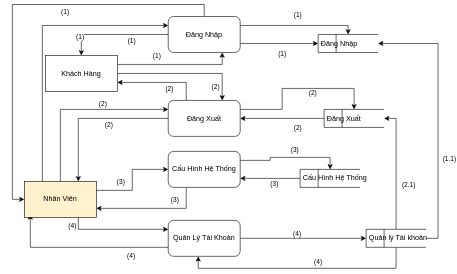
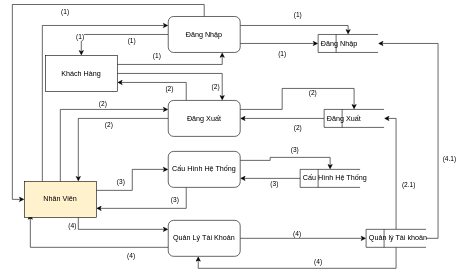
  <mxCell id="0" />
  <mxCell id="1" parent="0" />
  <mxCell id="2" style="edgeStyle=orthogonalEdgeStyle;rounded=0;orthogonalLoop=1;jettySize=auto;html=1;exitX=0.5;exitY=0;exitDx=0;exitDy=0;entryX=0;entryY=0.5;entryDx=0;entryDy=0;" edge="1" parent="1" source="7" target="34"><mxGeometry relative="1" as="geometry" /></mxCell>
  <mxCell id="3" value="&lt;font style=&quot;vertical-align: inherit&quot;&gt;&lt;font style=&quot;vertical-align: inherit&quot;&gt;(1)&lt;/font&gt;&lt;/font&gt;" style="edgeLabel;html=1;align=center;verticalAlign=middle;resizable=0;points=[];" vertex="1" connectable="0" parent="2"><mxGeometry x="0.247" y="-1" relative="1" as="geometry"><mxPoint x="241" y="-2" as="offset" /></mxGeometry></mxCell>
  <mxCell id="4" style="edgeStyle=orthogonalEdgeStyle;rounded=0;orthogonalLoop=1;jettySize=auto;html=1;exitX=0;exitY=0.5;exitDx=0;exitDy=0;entryX=0.5;entryY=0;entryDx=0;entryDy=0;" edge="1" parent="1" source="7" target="29"><mxGeometry relative="1" as="geometry" /></mxCell>
  <mxCell id="5" style="edgeStyle=orthogonalEdgeStyle;rounded=0;orthogonalLoop=1;jettySize=auto;html=1;exitX=1;exitY=0.25;exitDx=0;exitDy=0;entryX=0.5;entryY=0;entryDx=0;entryDy=0;" edge="1" parent="1" source="7" target="18"><mxGeometry relative="1" as="geometry"><Array as="points"><mxPoint x="580" y="35" /></Array></mxGeometry></mxCell>
  <mxCell id="6" style="edgeStyle=orthogonalEdgeStyle;rounded=0;orthogonalLoop=1;jettySize=auto;html=1;exitX=1;exitY=0.75;exitDx=0;exitDy=0;entryX=0;entryY=0.5;entryDx=0;entryDy=0;" edge="1" parent="1" source="7" target="18"><mxGeometry relative="1" as="geometry" /></mxCell>
  <mxCell id="7" value="&lt;font style=&quot;vertical-align: inherit&quot;&gt;&lt;font style=&quot;vertical-align: inherit&quot;&gt;Đăng Nhập&lt;/font&gt;&lt;/font&gt;" style="rounded=1;whiteSpace=wrap;html=1;" vertex="1" parent="1"><mxGeometry x="280" y="20" width="120" height="60" as="geometry" /></mxCell>
  <mxCell id="8" style="edgeStyle=orthogonalEdgeStyle;rounded=0;orthogonalLoop=1;jettySize=auto;html=1;exitX=0.25;exitY=0;exitDx=0;exitDy=0;entryX=1;entryY=0.75;entryDx=0;entryDy=0;" edge="1" parent="1" source="11" target="29"><mxGeometry relative="1" as="geometry" /></mxCell>
  <mxCell id="9" style="edgeStyle=orthogonalEdgeStyle;rounded=0;orthogonalLoop=1;jettySize=auto;html=1;exitX=0;exitY=0.5;exitDx=0;exitDy=0;entryX=0.75;entryY=0;entryDx=0;entryDy=0;" edge="1" parent="1" source="11" target="34"><mxGeometry relative="1" as="geometry" /></mxCell>
  <mxCell id="10" style="edgeStyle=orthogonalEdgeStyle;rounded=0;orthogonalLoop=1;jettySize=auto;html=1;exitX=1;exitY=0.25;exitDx=0;exitDy=0;entryX=0.5;entryY=0;entryDx=0;entryDy=0;" edge="1" parent="1" source="11" target="20"><mxGeometry relative="1" as="geometry" /></mxCell>
  <mxCell id="11" value="&lt;font style=&quot;vertical-align: inherit&quot;&gt;&lt;font style=&quot;vertical-align: inherit&quot;&gt;Đăng Xuất&lt;/font&gt;&lt;/font&gt;" style="rounded=1;whiteSpace=wrap;html=1;" vertex="1" parent="1"><mxGeometry x="280" y="160" width="120" height="60" as="geometry" /></mxCell>
  <mxCell id="12" style="edgeStyle=orthogonalEdgeStyle;rounded=0;orthogonalLoop=1;jettySize=auto;html=1;exitX=0.25;exitY=1;exitDx=0;exitDy=0;entryX=1;entryY=0.75;entryDx=0;entryDy=0;" edge="1" parent="1" source="14" target="34"><mxGeometry relative="1" as="geometry" /></mxCell>
  <mxCell id="13" style="edgeStyle=orthogonalEdgeStyle;rounded=0;orthogonalLoop=1;jettySize=auto;html=1;exitX=1;exitY=0.25;exitDx=0;exitDy=0;entryX=0.5;entryY=0;entryDx=0;entryDy=0;" edge="1" parent="1" source="14" target="26"><mxGeometry relative="1" as="geometry" /></mxCell>
  <mxCell id="14" value="&lt;font style=&quot;vertical-align: inherit&quot;&gt;&lt;font style=&quot;vertical-align: inherit&quot;&gt;Cấu Hình Hệ Thống&lt;/font&gt;&lt;/font&gt;" style="rounded=1;whiteSpace=wrap;html=1;" vertex="1" parent="1"><mxGeometry x="280" y="245" width="120" height="60" as="geometry" /></mxCell>
  <mxCell id="15" style="edgeStyle=orthogonalEdgeStyle;rounded=0;orthogonalLoop=1;jettySize=auto;html=1;exitX=0;exitY=0.75;exitDx=0;exitDy=0;entryX=0.083;entryY=0.917;entryDx=0;entryDy=0;entryPerimeter=0;" edge="1" parent="1" source="17" target="34"><mxGeometry relative="1" as="geometry"><mxPoint x="50" y="360" as="targetPoint" /><Array as="points"><mxPoint x="50" y="405" /></Array></mxGeometry></mxCell>
  <mxCell id="16" style="edgeStyle=orthogonalEdgeStyle;rounded=0;orthogonalLoop=1;jettySize=auto;html=1;exitX=1;exitY=0.5;exitDx=0;exitDy=0;entryX=0;entryY=0.5;entryDx=0;entryDy=0;" edge="1" parent="1" source="17" target="24"><mxGeometry relative="1" as="geometry" /></mxCell>
  <mxCell id="17" value="&lt;font style=&quot;vertical-align: inherit&quot;&gt;&lt;font style=&quot;vertical-align: inherit&quot;&gt;Quản Lý Tài Khoản&lt;/font&gt;&lt;/font&gt;" style="rounded=1;whiteSpace=wrap;html=1;" vertex="1" parent="1"><mxGeometry x="280" y="360" width="120" height="60" as="geometry" /></mxCell>
  <mxCell id="18" value="&lt;font style=&quot;vertical-align: inherit&quot;&gt;&lt;font style=&quot;vertical-align: inherit&quot;&gt;Đăng Nhập&lt;/font&gt;&lt;/font&gt;" style="html=1;dashed=0;whitespace=wrap;shape=mxgraph.dfd.dataStoreID;align=left;spacingLeft=3;points=[[0,0],[0.5,0],[1,0],[0,0.5],[1,0.5],[0,1],[0.5,1],[1,1]];" vertex="1" parent="1"><mxGeometry x="530" y="50" width="100" height="30" as="geometry" /></mxCell>
  <mxCell id="19" style="edgeStyle=orthogonalEdgeStyle;rounded=0;orthogonalLoop=1;jettySize=auto;html=1;exitX=0;exitY=0.5;exitDx=0;exitDy=0;entryX=1;entryY=0.5;entryDx=0;entryDy=0;" edge="1" parent="1" source="20" target="11"><mxGeometry relative="1" as="geometry" /></mxCell>
  <mxCell id="20" value="&lt;font style=&quot;vertical-align: inherit&quot;&gt;&lt;font style=&quot;vertical-align: inherit&quot;&gt;Đăng Xuất&lt;/font&gt;&lt;/font&gt;" style="html=1;dashed=0;whitespace=wrap;shape=mxgraph.dfd.dataStoreID;align=left;spacingLeft=3;points=[[0,0],[0.5,0],[1,0],[0,0.5],[1,0.5],[0,1],[0.5,1],[1,1]];" vertex="1" parent="1"><mxGeometry x="540" y="175" width="100" height="30" as="geometry" /></mxCell>
  <mxCell id="21" style="edgeStyle=orthogonalEdgeStyle;rounded=0;orthogonalLoop=1;jettySize=auto;html=1;exitX=1;exitY=0.5;exitDx=0;exitDy=0;entryX=1;entryY=0.5;entryDx=0;entryDy=0;" edge="1" parent="1" source="24" target="18"><mxGeometry relative="1" as="geometry" /></mxCell>
  <mxCell id="22" style="edgeStyle=orthogonalEdgeStyle;rounded=0;orthogonalLoop=1;jettySize=auto;html=1;exitX=0.5;exitY=0;exitDx=0;exitDy=0;entryX=1;entryY=0.5;entryDx=0;entryDy=0;" edge="1" parent="1" source="24" target="20"><mxGeometry relative="1" as="geometry" /></mxCell>
  <mxCell id="23" style="edgeStyle=orthogonalEdgeStyle;rounded=0;orthogonalLoop=1;jettySize=auto;html=1;exitX=0.5;exitY=1;exitDx=0;exitDy=0;entryX=0.417;entryY=1;entryDx=0;entryDy=0;entryPerimeter=0;" edge="1" parent="1" source="24" target="17"><mxGeometry relative="1" as="geometry" /></mxCell>
  <mxCell id="24" value="&lt;span style=&quot;text-align: center&quot;&gt;&lt;font style=&quot;vertical-align: inherit&quot;&gt;&lt;font style=&quot;vertical-align: inherit&quot;&gt;Quản lý Tài khoản&lt;/font&gt;&lt;/font&gt;&lt;/span&gt;" style="html=1;dashed=0;whitespace=wrap;shape=mxgraph.dfd.dataStoreID;align=left;spacingLeft=3;points=[[0,0],[0.5,0],[1,0],[0,0.5],[1,0.5],[0,1],[0.5,1],[1,1]];" vertex="1" parent="1"><mxGeometry x="610" y="375" width="100" height="30" as="geometry" /></mxCell>
  <mxCell id="25" style="edgeStyle=orthogonalEdgeStyle;rounded=0;orthogonalLoop=1;jettySize=auto;html=1;exitX=0;exitY=0.5;exitDx=0;exitDy=0;entryX=1;entryY=0.75;entryDx=0;entryDy=0;" edge="1" parent="1" source="26" target="14"><mxGeometry relative="1" as="geometry" /></mxCell>
  <mxCell id="26" value="&lt;div style=&quot;text-align: center&quot;&gt;&lt;span&gt;&lt;font style=&quot;vertical-align: inherit&quot;&gt;&lt;font style=&quot;vertical-align: inherit&quot;&gt;Cấu Hình Hệ Thống&lt;/font&gt;&lt;/font&gt;&lt;/span&gt;&lt;/div&gt;" style="html=1;dashed=0;whitespace=wrap;shape=mxgraph.dfd.dataStoreID;align=left;spacingLeft=3;points=[[0,0],[0.5,0],[1,0],[0,0.5],[1,0.5],[0,1],[0.5,1],[1,1]];" vertex="1" parent="1"><mxGeometry x="500" y="275" width="100" height="30" as="geometry" /></mxCell>
  <mxCell id="27" style="edgeStyle=orthogonalEdgeStyle;rounded=0;orthogonalLoop=1;jettySize=auto;html=1;exitX=1;exitY=0.25;exitDx=0;exitDy=0;entryX=0.75;entryY=1;entryDx=0;entryDy=0;" edge="1" parent="1" source="29" target="7"><mxGeometry relative="1" as="geometry" /></mxCell>
  <mxCell id="28" style="edgeStyle=orthogonalEdgeStyle;rounded=0;orthogonalLoop=1;jettySize=auto;html=1;exitX=1;exitY=0.5;exitDx=0;exitDy=0;entryX=0.75;entryY=0;entryDx=0;entryDy=0;" edge="1" parent="1" source="29" target="11"><mxGeometry relative="1" as="geometry" /></mxCell>
  <mxCell id="29" value="&lt;font style=&quot;vertical-align: inherit&quot;&gt;&lt;font style=&quot;vertical-align: inherit&quot;&gt;Khách Hàng&lt;/font&gt;&lt;/font&gt;" style="rounded=0;whiteSpace=wrap;html=1;" vertex="1" parent="1"><mxGeometry x="75" y="85" width="120" height="60" as="geometry" /></mxCell>
  <mxCell id="30" style="edgeStyle=orthogonalEdgeStyle;rounded=0;orthogonalLoop=1;jettySize=auto;html=1;exitX=0.25;exitY=0;exitDx=0;exitDy=0;entryX=0;entryY=0.25;entryDx=0;entryDy=0;" edge="1" parent="1" source="34" target="7"><mxGeometry relative="1" as="geometry" /></mxCell>
  <mxCell id="31" style="edgeStyle=orthogonalEdgeStyle;rounded=0;orthogonalLoop=1;jettySize=auto;html=1;exitX=0.5;exitY=0;exitDx=0;exitDy=0;entryX=0;entryY=0.25;entryDx=0;entryDy=0;" edge="1" parent="1" source="34" target="11"><mxGeometry relative="1" as="geometry" /></mxCell>
  <mxCell id="32" style="edgeStyle=orthogonalEdgeStyle;rounded=0;orthogonalLoop=1;jettySize=auto;html=1;exitX=1;exitY=0.25;exitDx=0;exitDy=0;entryX=0;entryY=0.5;entryDx=0;entryDy=0;" edge="1" parent="1" source="34" target="14"><mxGeometry relative="1" as="geometry" /></mxCell>
  <mxCell id="33" style="edgeStyle=orthogonalEdgeStyle;rounded=0;orthogonalLoop=1;jettySize=auto;html=1;exitX=0.75;exitY=1;exitDx=0;exitDy=0;entryX=0;entryY=0.25;entryDx=0;entryDy=0;" edge="1" parent="1" source="34" target="17"><mxGeometry relative="1" as="geometry" /></mxCell>
  <mxCell id="34" value="&lt;font style=&quot;vertical-align: inherit&quot;&gt;&lt;font style=&quot;vertical-align: inherit&quot;&gt;Nhân Viên&lt;/font&gt;&lt;/font&gt;" style="rounded=0;whiteSpace=wrap;html=1;fillColor=#fff2cc;" vertex="1" parent="1"><mxGeometry x="40" y="295" width="120" height="60" as="geometry" /></mxCell>
  <mxCell id="35" value="&lt;font style=&quot;vertical-align: inherit&quot;&gt;&lt;font style=&quot;vertical-align: inherit&quot;&gt;(1)&lt;/font&gt;&lt;/font&gt;" style="edgeLabel;html=1;align=center;verticalAlign=middle;resizable=0;points=[];" vertex="1" connectable="0" parent="1"><mxGeometry x="480" y="50" as="geometry"><mxPoint x="-11" y="31" as="offset" /></mxGeometry></mxCell>
  <mxCell id="36" value="&lt;font style=&quot;vertical-align: inherit&quot;&gt;&lt;font style=&quot;vertical-align: inherit&quot;&gt;(1)&lt;/font&gt;&lt;/font&gt;" style="edgeLabel;html=1;align=center;verticalAlign=middle;resizable=0;points=[];" vertex="1" connectable="0" parent="1"><mxGeometry x="20" y="105" as="geometry"><mxPoint x="475" y="-88" as="offset" /></mxGeometry></mxCell>
  <mxCell id="37" value="&lt;font style=&quot;vertical-align: inherit&quot;&gt;&lt;font style=&quot;vertical-align: inherit&quot;&gt;&lt;font style=&quot;vertical-align: inherit&quot;&gt;&lt;font style=&quot;vertical-align: inherit&quot;&gt;(2)&lt;/font&gt;&lt;/font&gt;&lt;/font&gt;&lt;/font&gt;" style="edgeLabel;html=1;align=center;verticalAlign=middle;resizable=0;points=[];" vertex="1" connectable="0" parent="1"><mxGeometry x="500" y="215" as="geometry"><mxPoint x="-5" y="-11" as="offset" /></mxGeometry></mxCell>
  <mxCell id="38" value="&lt;font style=&quot;vertical-align: inherit&quot;&gt;&lt;font style=&quot;vertical-align: inherit&quot;&gt;(2)&lt;/font&gt;&lt;/font&gt;" style="edgeLabel;html=1;align=center;verticalAlign=middle;resizable=0;points=[];" vertex="1" connectable="0" parent="1"><mxGeometry x="350" y="145" as="geometry"><mxPoint x="8" y="-8" as="offset" /></mxGeometry></mxCell>
  <mxCell id="39" value="&lt;font style=&quot;vertical-align: inherit&quot;&gt;&lt;font style=&quot;vertical-align: inherit&quot;&gt;(1)&lt;/font&gt;&lt;/font&gt;" style="edgeLabel;html=1;align=center;verticalAlign=middle;resizable=0;points=[];" vertex="1" connectable="0" parent="1"><mxGeometry x="50" y="135" as="geometry"><mxPoint x="168" y="-76" as="offset" /></mxGeometry></mxCell>
  <mxCell id="40" value="&lt;font style=&quot;vertical-align: inherit&quot;&gt;&lt;font style=&quot;vertical-align: inherit&quot;&gt;(1)&lt;/font&gt;&lt;/font&gt;" style="edgeLabel;html=1;align=center;verticalAlign=middle;resizable=0;points=[];" vertex="1" connectable="0" parent="1"><mxGeometry x="60" y="145" as="geometry"><mxPoint x="72" y="-92" as="offset" /></mxGeometry></mxCell>
  <mxCell id="41" value="&lt;font style=&quot;vertical-align: inherit&quot;&gt;&lt;font style=&quot;vertical-align: inherit&quot;&gt;(1)&lt;/font&gt;&lt;/font&gt;" style="edgeLabel;html=1;align=center;verticalAlign=middle;resizable=0;points=[];" vertex="1" connectable="0" parent="1"><mxGeometry x="70" y="155" as="geometry"><mxPoint x="37" y="-144" as="offset" /></mxGeometry></mxCell>
  <mxCell id="42" value="&lt;font style=&quot;vertical-align: inherit&quot;&gt;&lt;font style=&quot;vertical-align: inherit&quot;&gt;(2)&lt;/font&gt;&lt;/font&gt;" style="edgeLabel;html=1;align=center;verticalAlign=middle;resizable=0;points=[];" vertex="1" connectable="0" parent="1"><mxGeometry x="80" y="165" as="geometry"><mxPoint x="201" y="-26" as="offset" /></mxGeometry></mxCell>
  <mxCell id="43" value="&lt;font style=&quot;vertical-align: inherit&quot;&gt;&lt;font style=&quot;vertical-align: inherit&quot;&gt;&lt;font style=&quot;vertical-align: inherit&quot;&gt;&lt;font style=&quot;vertical-align: inherit&quot;&gt;(2)&lt;/font&gt;&lt;/font&gt;&lt;/font&gt;&lt;/font&gt;" style="edgeLabel;html=1;align=center;verticalAlign=middle;resizable=0;points=[];" vertex="1" connectable="0" parent="1"><mxGeometry x="90" y="175" as="geometry"><mxPoint x="430" y="-28" as="offset" /></mxGeometry></mxCell>
- <mxCell id="44" value="&lt;font style=&quot;vertical-align: inherit&quot;&gt;&lt;font style=&quot;vertical-align: inherit&quot;&gt;&lt;font style=&quot;vertical-align: inherit&quot;&gt;&lt;font style=&quot;vertical-align: inherit&quot;&gt;(1.1)&lt;/font&gt;&lt;/font&gt;&lt;/font&gt;&lt;/font&gt;" style="edgeLabel;html=1;align=center;verticalAlign=middle;resizable=0;points=[];" vertex="1" connectable="0" parent="1"><mxGeometry x="100" y="185" as="geometry"><mxPoint x="648" y="71" as="offset" /></mxGeometry></mxCell>
+ <mxCell id="44" value="&lt;font style=&quot;vertical-align: inherit&quot;&gt;&lt;font style=&quot;vertical-align: inherit&quot;&gt;&lt;font style=&quot;vertical-align: inherit&quot;&gt;&lt;font style=&quot;vertical-align: inherit&quot;&gt;(4.1)&lt;/font&gt;&lt;/font&gt;&lt;/font&gt;&lt;/font&gt;" style="edgeLabel;html=1;align=center;verticalAlign=middle;resizable=0;points=[];" vertex="1" connectable="0" parent="1"><mxGeometry x="100" y="185" as="geometry"><mxPoint x="648" y="71" as="offset" /></mxGeometry></mxCell>
  <mxCell id="45" value="&lt;font style=&quot;vertical-align: inherit&quot;&gt;&lt;font style=&quot;vertical-align: inherit&quot;&gt;&lt;font style=&quot;vertical-align: inherit&quot;&gt;&lt;font style=&quot;vertical-align: inherit&quot;&gt;&lt;font style=&quot;vertical-align: inherit&quot;&gt;&lt;font style=&quot;vertical-align: inherit&quot;&gt;(2.1)&lt;/font&gt;&lt;/font&gt;&lt;/font&gt;&lt;/font&gt;&lt;/font&gt;&lt;/font&gt;" style="edgeLabel;html=1;align=center;verticalAlign=middle;resizable=0;points=[];" vertex="1" connectable="0" parent="1"><mxGeometry x="110" y="195" as="geometry"><mxPoint x="570" y="105" as="offset" /></mxGeometry></mxCell>
  <mxCell id="46" value="&lt;font style=&quot;vertical-align: inherit&quot;&gt;&lt;font style=&quot;vertical-align: inherit&quot;&gt;&lt;font style=&quot;vertical-align: inherit&quot;&gt;&lt;font style=&quot;vertical-align: inherit&quot;&gt;(4)&lt;/font&gt;&lt;/font&gt;&lt;/font&gt;&lt;/font&gt;" style="edgeLabel;html=1;align=center;verticalAlign=middle;resizable=0;points=[];" vertex="1" connectable="0" parent="1"><mxGeometry x="120" y="205" as="geometry"><mxPoint x="409" y="223" as="offset" /></mxGeometry></mxCell>
  <mxCell id="47" value="&lt;font style=&quot;vertical-align: inherit&quot;&gt;&lt;font style=&quot;vertical-align: inherit&quot;&gt;&lt;font style=&quot;vertical-align: inherit&quot;&gt;&lt;font style=&quot;vertical-align: inherit&quot;&gt;(4)&lt;/font&gt;&lt;/font&gt;&lt;/font&gt;&lt;/font&gt;" style="edgeLabel;html=1;align=center;verticalAlign=middle;resizable=0;points=[];" vertex="1" connectable="0" parent="1"><mxGeometry x="130" y="215" as="geometry"><mxPoint x="364" y="166" as="offset" /></mxGeometry></mxCell>
  <mxCell id="48" value="&lt;font style=&quot;vertical-align: inherit&quot;&gt;&lt;font style=&quot;vertical-align: inherit&quot;&gt;&lt;font style=&quot;vertical-align: inherit&quot;&gt;&lt;font style=&quot;vertical-align: inherit&quot;&gt;(3)&lt;/font&gt;&lt;/font&gt;&lt;/font&gt;&lt;/font&gt;" style="edgeLabel;html=1;align=center;verticalAlign=middle;resizable=0;points=[];" vertex="1" connectable="0" parent="1"><mxGeometry x="140" y="225" as="geometry"><mxPoint x="316" y="74" as="offset" /></mxGeometry></mxCell>
  <mxCell id="49" value="&lt;font style=&quot;vertical-align: inherit&quot;&gt;&lt;font style=&quot;vertical-align: inherit&quot;&gt;&lt;font style=&quot;vertical-align: inherit&quot;&gt;&lt;font style=&quot;vertical-align: inherit&quot;&gt;(3)&lt;/font&gt;&lt;/font&gt;&lt;/font&gt;&lt;/font&gt;" style="edgeLabel;html=1;align=center;verticalAlign=middle;resizable=0;points=[];" vertex="1" connectable="0" parent="1"><mxGeometry x="150" y="225" as="geometry"><mxPoint x="340" y="16" as="offset" /></mxGeometry></mxCell>
  <mxCell id="50" value="&lt;font style=&quot;vertical-align: inherit&quot;&gt;&lt;font style=&quot;vertical-align: inherit&quot;&gt;&lt;font style=&quot;vertical-align: inherit&quot;&gt;&lt;font style=&quot;vertical-align: inherit&quot;&gt;(4)&lt;/font&gt;&lt;/font&gt;&lt;/font&gt;&lt;/font&gt;" style="edgeLabel;html=1;align=center;verticalAlign=middle;resizable=0;points=[];" vertex="1" connectable="0" parent="1"><mxGeometry x="160" y="245" as="geometry"><mxPoint x="57" y="173" as="offset" /></mxGeometry></mxCell>
  <mxCell id="51" value="&lt;font style=&quot;vertical-align: inherit&quot;&gt;&lt;font style=&quot;vertical-align: inherit&quot;&gt;&lt;font style=&quot;vertical-align: inherit&quot;&gt;&lt;font style=&quot;vertical-align: inherit&quot;&gt;(4)&lt;/font&gt;&lt;/font&gt;&lt;/font&gt;&lt;/font&gt;" style="edgeLabel;html=1;align=center;verticalAlign=middle;resizable=0;points=[];" vertex="1" connectable="0" parent="1"><mxGeometry x="170" y="255" as="geometry"><mxPoint x="-51" y="114" as="offset" /></mxGeometry></mxCell>
  <mxCell id="52" value="&lt;font style=&quot;vertical-align: inherit&quot;&gt;&lt;font style=&quot;vertical-align: inherit&quot;&gt;&lt;font style=&quot;vertical-align: inherit&quot;&gt;&lt;font style=&quot;vertical-align: inherit&quot;&gt;(2)&lt;/font&gt;&lt;/font&gt;&lt;/font&gt;&lt;/font&gt;" style="edgeLabel;html=1;align=center;verticalAlign=middle;resizable=0;points=[];" vertex="1" connectable="0" parent="1"><mxGeometry x="190" y="190" as="geometry"><mxPoint x="-20" y="-25" as="offset" /></mxGeometry></mxCell>
  <mxCell id="53" value="&lt;font style=&quot;vertical-align: inherit&quot;&gt;&lt;font style=&quot;vertical-align: inherit&quot;&gt;&lt;font style=&quot;vertical-align: inherit&quot;&gt;&lt;font style=&quot;vertical-align: inherit&quot;&gt;(3)&lt;/font&gt;&lt;/font&gt;&lt;/font&gt;&lt;/font&gt;" style="edgeLabel;html=1;align=center;verticalAlign=middle;resizable=0;points=[];" vertex="1" connectable="0" parent="1"><mxGeometry x="310" y="350" as="geometry"><mxPoint x="-20" y="-25" as="offset" /></mxGeometry></mxCell>
  <mxCell id="54" value="&lt;font style=&quot;vertical-align: inherit&quot;&gt;&lt;font style=&quot;vertical-align: inherit&quot;&gt;&lt;font style=&quot;vertical-align: inherit&quot;&gt;&lt;font style=&quot;vertical-align: inherit&quot;&gt;(2)&lt;/font&gt;&lt;/font&gt;&lt;/font&gt;&lt;/font&gt;" style="edgeLabel;html=1;align=center;verticalAlign=middle;resizable=0;points=[];" vertex="1" connectable="0" parent="1"><mxGeometry x="200" y="225" as="geometry"><mxPoint x="-20" y="-25" as="offset" /></mxGeometry></mxCell>
  <mxCell id="55" value="&lt;font style=&quot;vertical-align: inherit&quot;&gt;&lt;font style=&quot;vertical-align: inherit&quot;&gt;&lt;font style=&quot;vertical-align: inherit&quot;&gt;&lt;font style=&quot;vertical-align: inherit&quot;&gt;(3)&lt;/font&gt;&lt;/font&gt;&lt;/font&gt;&lt;/font&gt;" style="edgeLabel;html=1;align=center;verticalAlign=middle;resizable=0;points=[];" vertex="1" connectable="0" parent="1"><mxGeometry x="220" y="320" as="geometry"><mxPoint x="-20" y="-25" as="offset" /></mxGeometry></mxCell>
